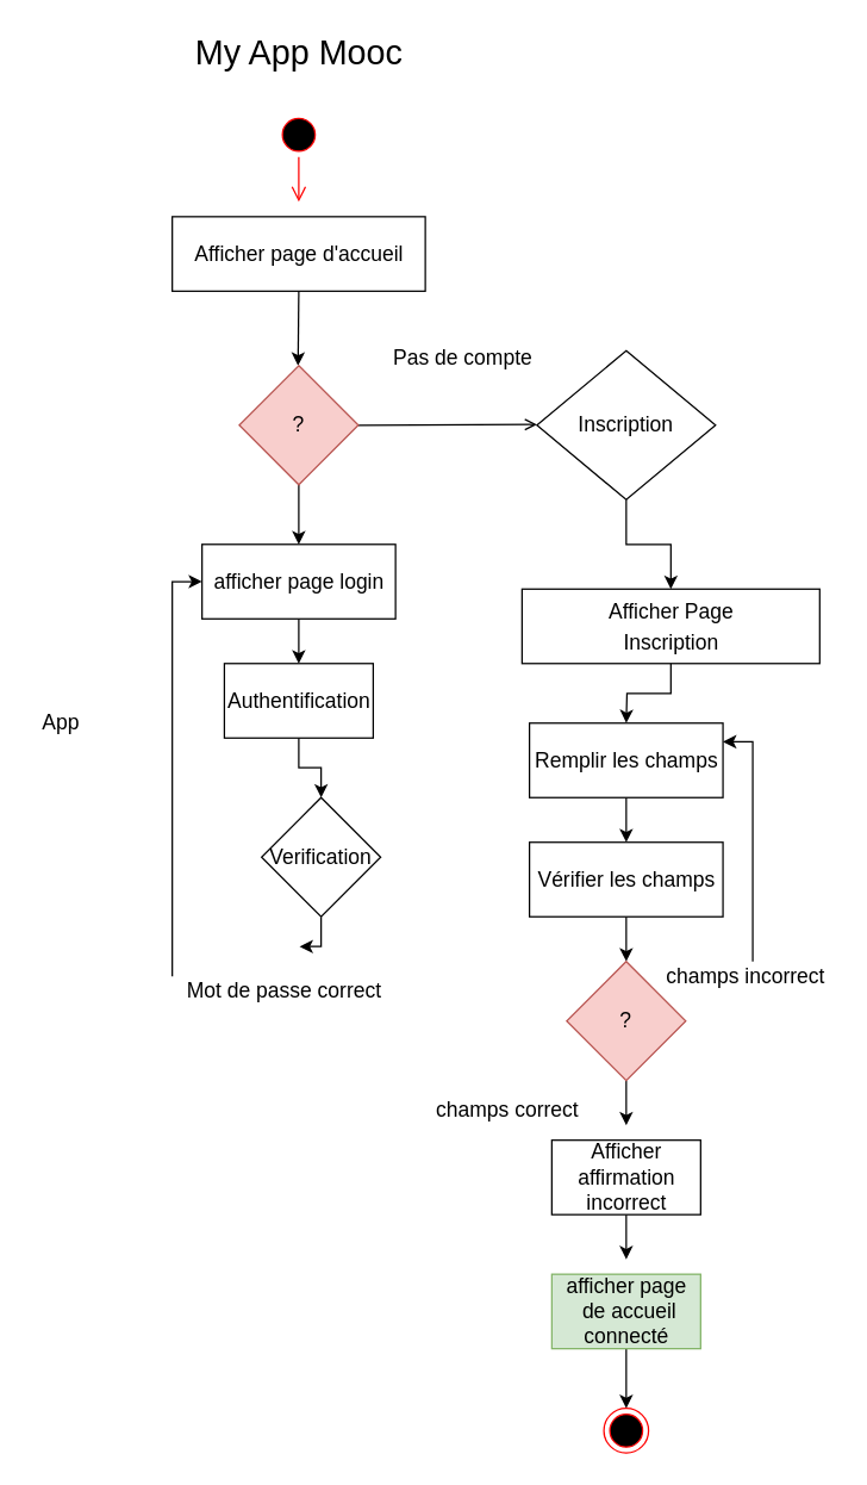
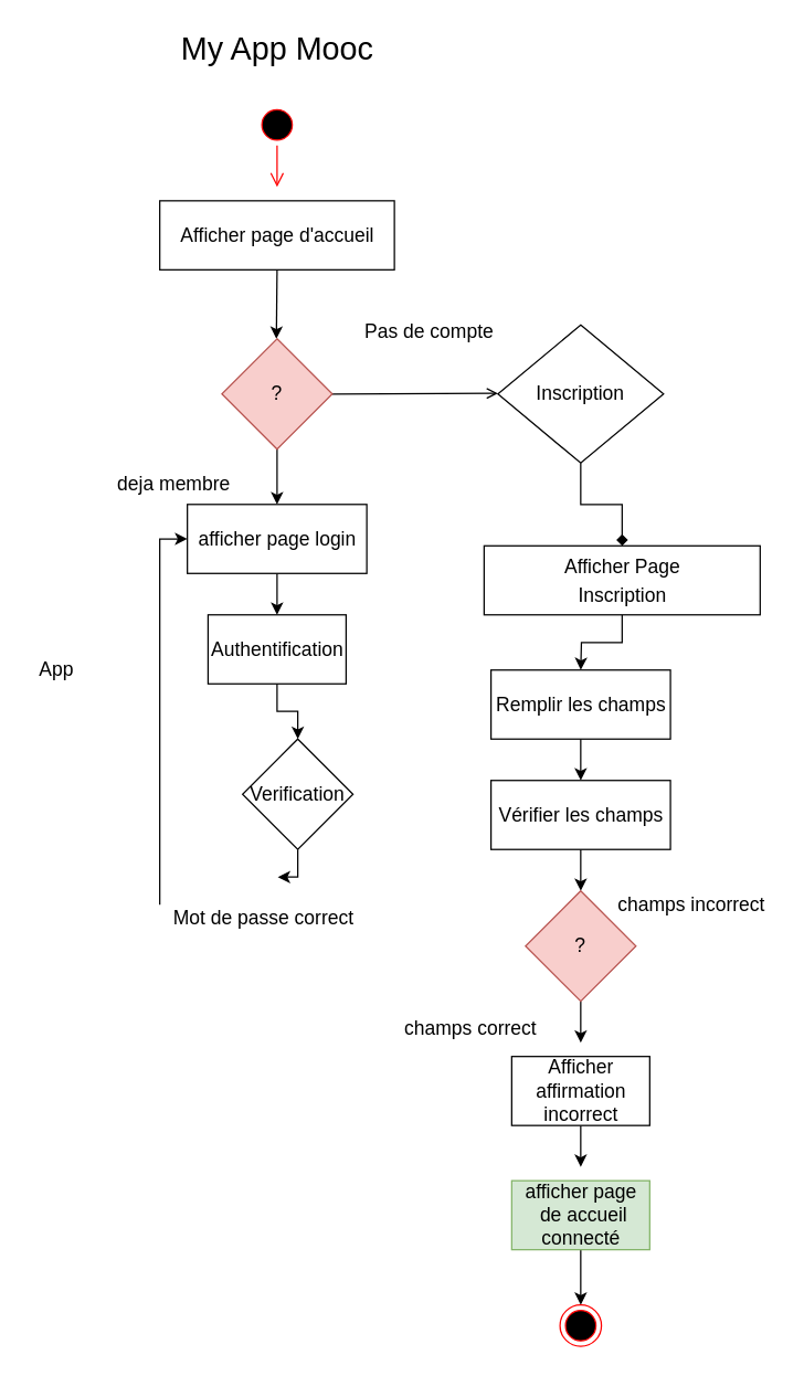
  <mxCell id="0" />
  <mxCell id="1" parent="0" />
  <mxCell id="2" value="My App Mooc" style="text;html=1;align=center;verticalAlign=middle;resizable=0;points=[];autosize=1;strokeColor=none;fontSize=23;" parent="1" vertex="1"><mxGeometry x="125" y="20" width="150" height="30" as="geometry" /></mxCell>
  <mxCell id="3" value="" style="ellipse;html=1;shape=startState;fillColor=#000000;strokeColor=#ff0000;fontSize=23;" parent="1" vertex="1"><mxGeometry x="185" y="75" width="30" height="30" as="geometry" /></mxCell>
  <mxCell id="4" value="" style="edgeStyle=orthogonalEdgeStyle;html=1;verticalAlign=bottom;endArrow=open;endSize=8;strokeColor=#ff0000;fontSize=23;" parent="1" source="3" edge="1"><mxGeometry relative="1" as="geometry"><mxPoint x="200" y="135" as="targetPoint" /></mxGeometry></mxCell>
  <mxCell id="5" value="Afficher page d'accueil" style="html=1;dashed=0;whitespace=wrap;fontSize=14;" parent="1" vertex="1"><mxGeometry x="115" y="145" width="170" height="50" as="geometry" /></mxCell>
  <mxCell id="6" value="" style="endArrow=classic;html=1;fontSize=16;exitX=0.5;exitY=1;exitDx=0;exitDy=0;" parent="1" source="5" edge="1"><mxGeometry width="50" height="50" relative="1" as="geometry"><mxPoint x="199.5" y="205" as="sourcePoint" /><mxPoint x="199.5" y="245" as="targetPoint" /><Array as="points" /></mxGeometry></mxCell>
  <mxCell id="7" style="edgeStyle=orthogonalEdgeStyle;rounded=0;orthogonalLoop=1;jettySize=auto;html=1;exitX=0.5;exitY=1;exitDx=0;exitDy=0;fontSize=14;" parent="1" source="21" edge="1"><mxGeometry relative="1" as="geometry"><mxPoint x="200" y="365" as="targetPoint" /><mxPoint x="200" y="335" as="sourcePoint" /></mxGeometry></mxCell>
  <mxCell id="8" value="" style="endArrow=open;html=1;rounded=0;align=center;verticalAlign=top;endFill=0;labelBackgroundColor=none;endSize=6;fontSize=17;exitX=1;exitY=0.5;exitDx=0;exitDy=0;" parent="1" source="21" edge="1"><mxGeometry relative="1" as="geometry"><mxPoint x="260" y="285" as="sourcePoint" /><mxPoint x="360" y="284.5" as="targetPoint" /></mxGeometry></mxCell>
  <mxCell id="9" value="Pas de compte" style="text;html=1;align=center;verticalAlign=middle;resizable=0;points=[];autosize=1;strokeColor=none;fontSize=14;" parent="1" vertex="1"><mxGeometry x="255" y="230" width="110" height="20" as="geometry" /></mxCell>
- <mxCell id="11" style="edgeStyle=orthogonalEdgeStyle;rounded=0;orthogonalLoop=1;jettySize=auto;html=1;fontSize=17;entryX=0.5;entryY=0;entryDx=0;entryDy=0;" parent="1" source="12" target="14" edge="1"><mxGeometry relative="1" as="geometry"><mxPoint x="420" y="385" as="targetPoint" /></mxGeometry></mxCell>
+ <mxCell id="10" value="deja membre" style="text;html=1;align=center;verticalAlign=middle;resizable=0;points=[];autosize=1;strokeColor=none;fontSize=14;" parent="1" vertex="1"><mxGeometry x="75" y="340" width="100" height="20" as="geometry" /></mxCell>
+ <mxCell id="11" style="edgeStyle=orthogonalEdgeStyle;rounded=0;orthogonalLoop=1;jettySize=auto;html=1;fontSize=17;entryX=0.5;entryY=0;entryDx=0;entryDy=0;endArrow=diamond;" parent="1" source="12" target="14" edge="1"><mxGeometry relative="1" as="geometry"><mxPoint x="420" y="385" as="targetPoint" /></mxGeometry></mxCell>
  <mxCell id="12" value="Inscription" style="rhombus;whiteSpace=wrap;html=1;fontSize=14;" parent="1" vertex="1"><mxGeometry x="360" y="235" width="120" height="100" as="geometry" /></mxCell>
  <mxCell id="13" style="edgeStyle=orthogonalEdgeStyle;rounded=0;orthogonalLoop=1;jettySize=auto;html=1;fontSize=17;" parent="1" source="14" edge="1"><mxGeometry relative="1" as="geometry"><mxPoint x="420" y="485" as="targetPoint" /></mxGeometry></mxCell>
  <mxCell id="14" value="&lt;font style=&quot;font-size: 14px&quot;&gt;Afficher Page&lt;br&gt;Inscription&lt;/font&gt;" style="html=1;dashed=0;whitespace=wrap;fontSize=17;" parent="1" vertex="1"><mxGeometry x="350" y="395" width="200" height="50" as="geometry" /></mxCell>
  <mxCell id="15" style="edgeStyle=orthogonalEdgeStyle;rounded=0;orthogonalLoop=1;jettySize=auto;html=1;fontSize=14;" parent="1" source="16" edge="1"><mxGeometry relative="1" as="geometry"><mxPoint x="420" y="565" as="targetPoint" /></mxGeometry></mxCell>
  <mxCell id="16" value="Remplir les champs" style="html=1;dashed=0;whitespace=wrap;fontSize=14;" parent="1" vertex="1"><mxGeometry x="355" y="485" width="130" height="50" as="geometry" /></mxCell>
  <mxCell id="17" style="edgeStyle=orthogonalEdgeStyle;rounded=0;orthogonalLoop=1;jettySize=auto;html=1;fontSize=14;" parent="1" source="18" edge="1"><mxGeometry relative="1" as="geometry"><mxPoint x="420" y="645" as="targetPoint" /></mxGeometry></mxCell>
  <mxCell id="18" value="Vérifier les champs" style="html=1;dashed=0;whitespace=wrap;fontSize=14;" parent="1" vertex="1"><mxGeometry x="355" y="565" width="130" height="50" as="geometry" /></mxCell>
  <mxCell id="19" style="edgeStyle=orthogonalEdgeStyle;rounded=0;orthogonalLoop=1;jettySize=auto;html=1;fontSize=14;" parent="1" source="20" edge="1"><mxGeometry relative="1" as="geometry"><mxPoint x="420" y="755" as="targetPoint" /></mxGeometry></mxCell>
  <mxCell id="20" value="?" style="rhombus;whiteSpace=wrap;html=1;fontSize=14;fillColor=#f8cecc;strokeColor=#b85450;" parent="1" vertex="1"><mxGeometry x="380" y="645" width="80" height="80" as="geometry" /></mxCell>
  <mxCell id="21" value="?" style="rhombus;whiteSpace=wrap;html=1;fontSize=14;fillColor=#f8cecc;strokeColor=#b85450;" parent="1" vertex="1"><mxGeometry x="160" y="245" width="80" height="80" as="geometry" /></mxCell>
- <mxCell id="22" style="edgeStyle=orthogonalEdgeStyle;rounded=0;orthogonalLoop=1;jettySize=auto;html=1;entryX=1;entryY=0.25;entryDx=0;entryDy=0;fontSize=14;" parent="1" source="23" target="16" edge="1"><mxGeometry relative="1" as="geometry"><Array as="points"><mxPoint x="505" y="498" /></Array></mxGeometry></mxCell>
  <mxCell id="23" value="champs incorrect" style="text;html=1;align=center;verticalAlign=middle;resizable=0;points=[];autosize=1;strokeColor=none;fontSize=14;" parent="1" vertex="1"><mxGeometry x="440" y="645" width="120" height="20" as="geometry" /></mxCell>
  <mxCell id="24" value="champs correct" style="text;html=1;align=center;verticalAlign=middle;resizable=0;points=[];autosize=1;strokeColor=none;fontSize=14;" parent="1" vertex="1"><mxGeometry x="285" y="735" width="110" height="20" as="geometry" /></mxCell>
  <mxCell id="25" style="edgeStyle=orthogonalEdgeStyle;rounded=0;orthogonalLoop=1;jettySize=auto;html=1;exitX=0.5;exitY=1;exitDx=0;exitDy=0;fontSize=14;" parent="1" source="26" edge="1"><mxGeometry relative="1" as="geometry"><mxPoint x="420" y="845" as="targetPoint" /></mxGeometry></mxCell>
  <mxCell id="26" value="Afficher &lt;br&gt;affirmation &lt;br&gt;incorrect" style="html=1;dashed=0;whitespace=wrap;fontSize=14;" parent="1" vertex="1"><mxGeometry x="370" y="765" width="100" height="50" as="geometry" /></mxCell>
  <mxCell id="27" style="edgeStyle=orthogonalEdgeStyle;rounded=0;orthogonalLoop=1;jettySize=auto;html=1;entryX=0.5;entryY=0;entryDx=0;entryDy=0;fontSize=14;" parent="1" source="28" target="29" edge="1"><mxGeometry relative="1" as="geometry" /></mxCell>
  <mxCell id="28" value="afficher page&lt;br&gt;&amp;nbsp;de accueil &lt;br&gt;connecté" style="html=1;dashed=0;whitespace=wrap;fontSize=14;fillColor=#d5e8d4;strokeColor=#82b366;" parent="1" vertex="1"><mxGeometry x="370" y="855" width="100" height="50" as="geometry" /></mxCell>
  <mxCell id="29" value="" style="ellipse;html=1;shape=endState;fillColor=#000000;strokeColor=#ff0000;fontSize=14;" parent="1" vertex="1"><mxGeometry x="405" y="945" width="30" height="30" as="geometry" /></mxCell>
  <mxCell id="30" style="edgeStyle=orthogonalEdgeStyle;rounded=0;orthogonalLoop=1;jettySize=auto;html=1;fontSize=14;" parent="1" source="31" edge="1"><mxGeometry relative="1" as="geometry"><mxPoint x="200" y="445" as="targetPoint" /></mxGeometry></mxCell>
  <mxCell id="31" value="afficher page login" style="html=1;dashed=0;whitespace=wrap;fontSize=14;" parent="1" vertex="1"><mxGeometry x="135" y="365" width="130" height="50" as="geometry" /></mxCell>
  <mxCell id="32" style="edgeStyle=orthogonalEdgeStyle;rounded=0;orthogonalLoop=1;jettySize=auto;html=1;exitX=0.5;exitY=1;exitDx=0;exitDy=0;entryX=0.5;entryY=0;entryDx=0;entryDy=0;fontSize=14;" parent="1" source="33" target="35" edge="1"><mxGeometry relative="1" as="geometry" /></mxCell>
  <mxCell id="33" value="Authentification" style="html=1;dashed=0;whitespace=wrap;fontSize=14;" parent="1" vertex="1"><mxGeometry x="150" y="445" width="100" height="50" as="geometry" /></mxCell>
  <mxCell id="34" style="edgeStyle=orthogonalEdgeStyle;rounded=0;orthogonalLoop=1;jettySize=auto;html=1;fontSize=14;" parent="1" source="35" edge="1"><mxGeometry relative="1" as="geometry"><mxPoint x="200" y="635" as="targetPoint" /></mxGeometry></mxCell>
  <mxCell id="35" value="Verification" style="rhombus;whiteSpace=wrap;html=1;fontSize=14;" parent="1" vertex="1"><mxGeometry x="175" y="535" width="80" height="80" as="geometry" /></mxCell>
  <mxCell id="36" style="edgeStyle=orthogonalEdgeStyle;rounded=0;orthogonalLoop=1;jettySize=auto;html=1;entryX=0;entryY=0.5;entryDx=0;entryDy=0;fontSize=14;" parent="1" source="37" target="31" edge="1"><mxGeometry relative="1" as="geometry"><Array as="points"><mxPoint x="115" y="390" /></Array></mxGeometry></mxCell>
  <mxCell id="37" value="Mot de passe correct" style="text;html=1;align=center;verticalAlign=middle;resizable=0;points=[];autosize=1;strokeColor=none;fontSize=14;" parent="1" vertex="1"><mxGeometry x="115" y="655" width="150" height="20" as="geometry" /></mxCell>
  <mxCell id="38" value="App" style="text;html=1;align=center;verticalAlign=middle;resizable=0;points=[];autosize=1;strokeColor=none;fontSize=14;" parent="1" vertex="1"><mxGeometry x="20" y="475" width="40" height="20" as="geometry" /></mxCell>
